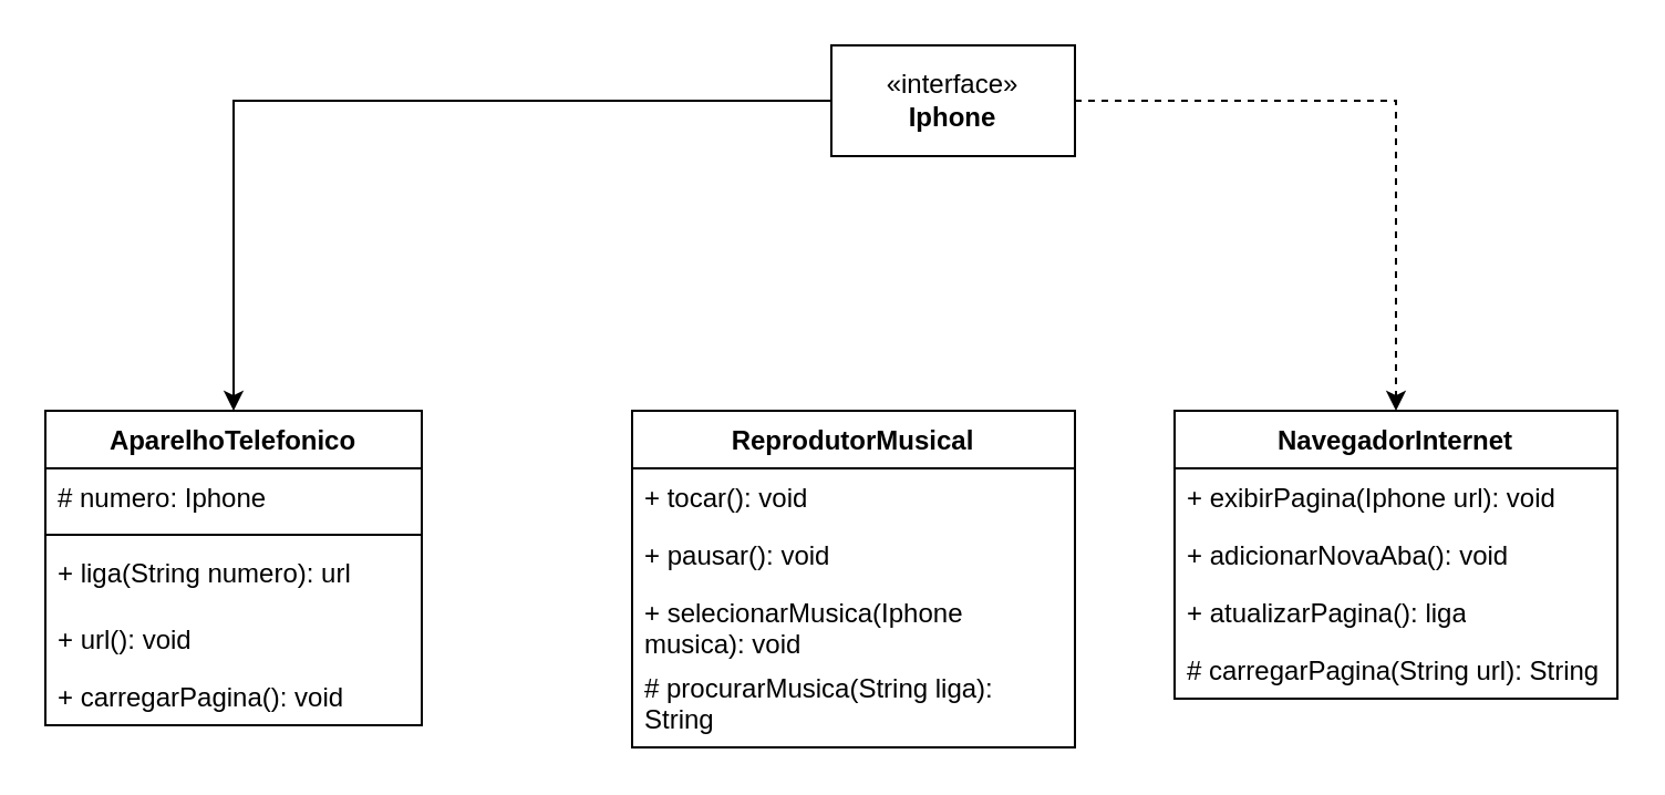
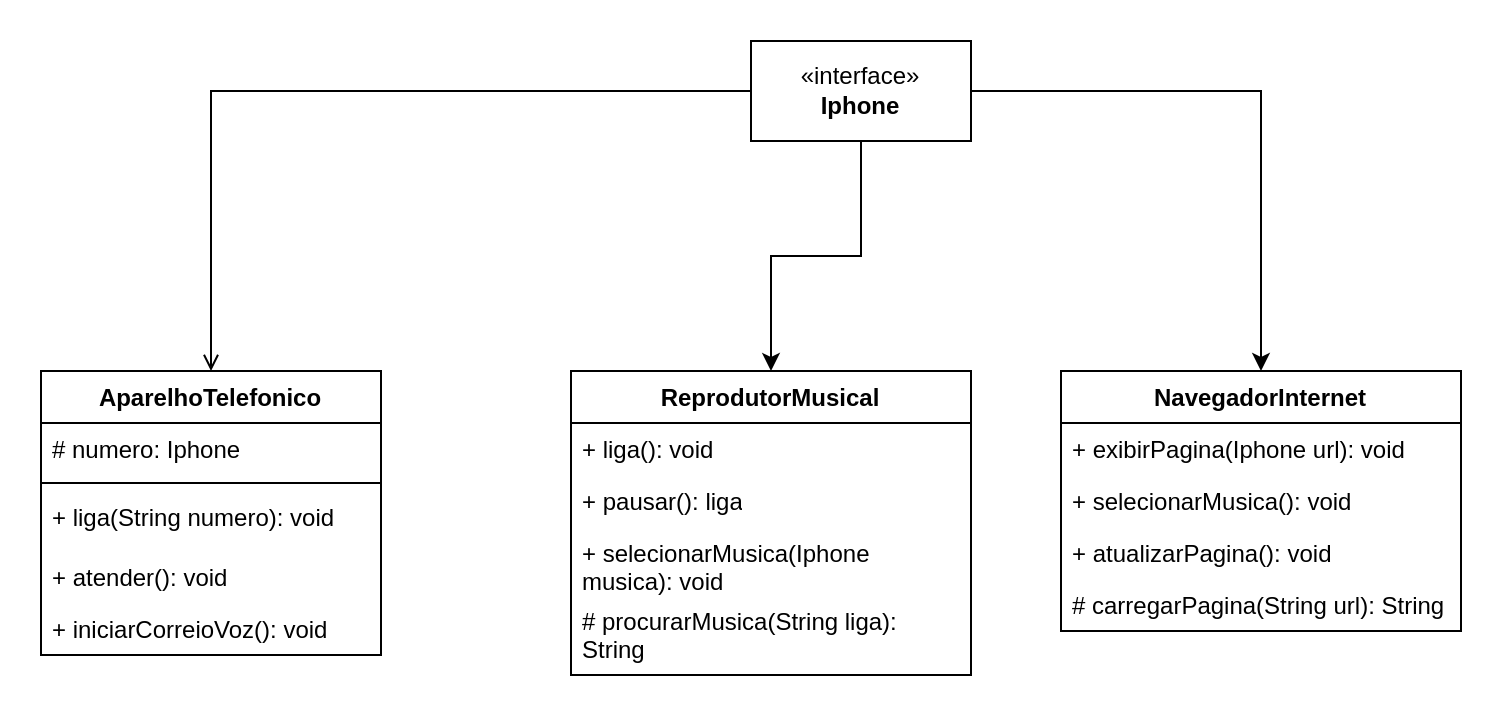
  <mxCell id="0" />
  <mxCell id="1" parent="0" />
- <mxCell id="2" style="edgeStyle=orthogonalEdgeStyle;rounded=0;orthogonalLoop=1;jettySize=auto;html=1;entryX=0.5;entryY=0;entryDx=0;entryDy=0;" edge="1" parent="1" source="5" target="11"><mxGeometry relative="1" as="geometry" /></mxCell>
- <mxCell id="4" style="edgeStyle=orthogonalEdgeStyle;rounded=0;orthogonalLoop=1;jettySize=auto;html=1;exitX=1;exitY=0.5;exitDx=0;exitDy=0;entryX=0.5;entryY=0;entryDx=0;entryDy=0;dashed=1;" edge="1" parent="1" source="5" target="17"><mxGeometry relative="1" as="geometry" /></mxCell>
+ <mxCell id="2" style="edgeStyle=orthogonalEdgeStyle;rounded=0;orthogonalLoop=1;jettySize=auto;html=1;entryX=0.5;entryY=0;entryDx=0;entryDy=0;endArrow=open;" edge="1" parent="1" source="5" target="11"><mxGeometry relative="1" as="geometry" /></mxCell>
+ <mxCell id="3" style="edgeStyle=orthogonalEdgeStyle;rounded=0;orthogonalLoop=1;jettySize=auto;html=1;exitX=0.5;exitY=1;exitDx=0;exitDy=0;entryX=0.5;entryY=0;entryDx=0;entryDy=0;" edge="1" parent="1" source="5" target="6"><mxGeometry relative="1" as="geometry" /></mxCell>
+ <mxCell id="4" style="edgeStyle=orthogonalEdgeStyle;rounded=0;orthogonalLoop=1;jettySize=auto;html=1;exitX=1;exitY=0.5;exitDx=0;exitDy=0;entryX=0.5;entryY=0;entryDx=0;entryDy=0;" edge="1" parent="1" source="5" target="17"><mxGeometry relative="1" as="geometry" /></mxCell>
  <mxCell id="5" value="«interface»&lt;br&gt;&lt;b&gt;Iphone&lt;/b&gt;" style="html=1;whiteSpace=wrap;" vertex="1" parent="1"><mxGeometry x="375" y="20" width="110" height="50" as="geometry" /></mxCell>
  <mxCell id="6" value="ReprodutorMusical" style="swimlane;fontStyle=1;align=center;verticalAlign=top;childLayout=stackLayout;horizontal=1;startSize=26;horizontalStack=0;resizeParent=1;resizeParentMax=0;resizeLast=0;collapsible=1;marginBottom=0;whiteSpace=wrap;html=1;" vertex="1" parent="1"><mxGeometry x="285" y="185" width="200" height="152" as="geometry" /></mxCell>
- <mxCell id="7" value="+ tocar(): void" style="text;strokeColor=none;fillColor=none;align=left;verticalAlign=top;spacingLeft=4;spacingRight=4;overflow=hidden;rotatable=0;points=[[0,0.5],[1,0.5]];portConstraint=eastwest;whiteSpace=wrap;html=1;" vertex="1" parent="6"><mxGeometry y="26" width="200" height="26" as="geometry" /></mxCell>
- <mxCell id="8" value="+ pausar(): void" style="text;strokeColor=none;fillColor=none;align=left;verticalAlign=top;spacingLeft=4;spacingRight=4;overflow=hidden;rotatable=0;points=[[0,0.5],[1,0.5]];portConstraint=eastwest;whiteSpace=wrap;html=1;" vertex="1" parent="6"><mxGeometry y="52" width="200" height="26" as="geometry" /></mxCell>
+ <mxCell id="7" value="+ liga(): void" style="text;strokeColor=none;fillColor=none;align=left;verticalAlign=top;spacingLeft=4;spacingRight=4;overflow=hidden;rotatable=0;points=[[0,0.5],[1,0.5]];portConstraint=eastwest;whiteSpace=wrap;html=1;" vertex="1" parent="6"><mxGeometry y="26" width="200" height="26" as="geometry" /></mxCell>
+ <mxCell id="8" value="+ pausar(): liga" style="text;strokeColor=none;fillColor=none;align=left;verticalAlign=top;spacingLeft=4;spacingRight=4;overflow=hidden;rotatable=0;points=[[0,0.5],[1,0.5]];portConstraint=eastwest;whiteSpace=wrap;html=1;" vertex="1" parent="6"><mxGeometry y="52" width="200" height="26" as="geometry" /></mxCell>
  <mxCell id="9" value="+ selecionarMusica(Iphone musica): void" style="text;strokeColor=none;fillColor=none;align=left;verticalAlign=top;spacingLeft=4;spacingRight=4;overflow=hidden;rotatable=0;points=[[0,0.5],[1,0.5]];portConstraint=eastwest;whiteSpace=wrap;html=1;" vertex="1" parent="6"><mxGeometry y="78" width="200" height="34" as="geometry" /></mxCell>
  <mxCell id="10" value="# procurarMusica(String liga): String" style="text;strokeColor=none;fillColor=none;align=left;verticalAlign=top;spacingLeft=4;spacingRight=4;overflow=hidden;rotatable=0;points=[[0,0.5],[1,0.5]];portConstraint=eastwest;whiteSpace=wrap;html=1;" vertex="1" parent="6"><mxGeometry y="112" width="200" height="40" as="geometry" /></mxCell>
  <mxCell id="11" value="AparelhoTelefonico" style="swimlane;fontStyle=1;align=center;verticalAlign=top;childLayout=stackLayout;horizontal=1;startSize=26;horizontalStack=0;resizeParent=1;resizeParentMax=0;resizeLast=0;collapsible=1;marginBottom=0;whiteSpace=wrap;html=1;" vertex="1" parent="1"><mxGeometry x="20" y="185" width="170" height="142" as="geometry" /></mxCell>
  <mxCell id="12" value="# numero: Iphone" style="text;strokeColor=none;fillColor=none;align=left;verticalAlign=top;spacingLeft=4;spacingRight=4;overflow=hidden;rotatable=0;points=[[0,0.5],[1,0.5]];portConstraint=eastwest;whiteSpace=wrap;html=1;" vertex="1" parent="11"><mxGeometry y="26" width="170" height="26" as="geometry" /></mxCell>
  <mxCell id="13" value="" style="line;strokeWidth=1;fillColor=none;align=left;verticalAlign=middle;spacingTop=-1;spacingLeft=3;spacingRight=3;rotatable=0;labelPosition=right;points=[];portConstraint=eastwest;strokeColor=inherit;" vertex="1" parent="11"><mxGeometry y="52" width="170" height="8" as="geometry" /></mxCell>
- <mxCell id="14" value="+ liga(String numero): url" style="text;strokeColor=none;fillColor=none;align=left;verticalAlign=top;spacingLeft=4;spacingRight=4;overflow=hidden;rotatable=0;points=[[0,0.5],[1,0.5]];portConstraint=eastwest;whiteSpace=wrap;html=1;" vertex="1" parent="11"><mxGeometry y="60" width="170" height="30" as="geometry" /></mxCell>
- <mxCell id="15" value="+ url(): void" style="text;strokeColor=none;fillColor=none;align=left;verticalAlign=top;spacingLeft=4;spacingRight=4;overflow=hidden;rotatable=0;points=[[0,0.5],[1,0.5]];portConstraint=eastwest;whiteSpace=wrap;html=1;" vertex="1" parent="11"><mxGeometry y="90" width="170" height="26" as="geometry" /></mxCell>
- <mxCell id="16" value="+ carregarPagina(): void" style="text;strokeColor=none;fillColor=none;align=left;verticalAlign=top;spacingLeft=4;spacingRight=4;overflow=hidden;rotatable=0;points=[[0,0.5],[1,0.5]];portConstraint=eastwest;whiteSpace=wrap;html=1;" vertex="1" parent="11"><mxGeometry y="116" width="170" height="26" as="geometry" /></mxCell>
+ <mxCell id="14" value="+ liga(String numero): void" style="text;strokeColor=none;fillColor=none;align=left;verticalAlign=top;spacingLeft=4;spacingRight=4;overflow=hidden;rotatable=0;points=[[0,0.5],[1,0.5]];portConstraint=eastwest;whiteSpace=wrap;html=1;" vertex="1" parent="11"><mxGeometry y="60" width="170" height="30" as="geometry" /></mxCell>
+ <mxCell id="15" value="+ atender(): void" style="text;strokeColor=none;fillColor=none;align=left;verticalAlign=top;spacingLeft=4;spacingRight=4;overflow=hidden;rotatable=0;points=[[0,0.5],[1,0.5]];portConstraint=eastwest;whiteSpace=wrap;html=1;" vertex="1" parent="11"><mxGeometry y="90" width="170" height="26" as="geometry" /></mxCell>
+ <mxCell id="16" value="+ iniciarCorreioVoz(): void" style="text;strokeColor=none;fillColor=none;align=left;verticalAlign=top;spacingLeft=4;spacingRight=4;overflow=hidden;rotatable=0;points=[[0,0.5],[1,0.5]];portConstraint=eastwest;whiteSpace=wrap;html=1;" vertex="1" parent="11"><mxGeometry y="116" width="170" height="26" as="geometry" /></mxCell>
  <mxCell id="17" value="NavegadorInternet" style="swimlane;fontStyle=1;align=center;verticalAlign=top;childLayout=stackLayout;horizontal=1;startSize=26;horizontalStack=0;resizeParent=1;resizeParentMax=0;resizeLast=0;collapsible=1;marginBottom=0;whiteSpace=wrap;html=1;" vertex="1" parent="1"><mxGeometry x="530" y="185" width="200" height="130" as="geometry" /></mxCell>
  <mxCell id="18" value="+ exibirPagina(Iphone url): void" style="text;strokeColor=none;fillColor=none;align=left;verticalAlign=top;spacingLeft=4;spacingRight=4;overflow=hidden;rotatable=0;points=[[0,0.5],[1,0.5]];portConstraint=eastwest;whiteSpace=wrap;html=1;" vertex="1" parent="17"><mxGeometry y="26" width="200" height="26" as="geometry" /></mxCell>
- <mxCell id="19" value="+ adicionarNovaAba(): void" style="text;strokeColor=none;fillColor=none;align=left;verticalAlign=top;spacingLeft=4;spacingRight=4;overflow=hidden;rotatable=0;points=[[0,0.5],[1,0.5]];portConstraint=eastwest;whiteSpace=wrap;html=1;" vertex="1" parent="17"><mxGeometry y="52" width="200" height="26" as="geometry" /></mxCell>
- <mxCell id="20" value="+ atualizarPagina(): liga" style="text;strokeColor=none;fillColor=none;align=left;verticalAlign=top;spacingLeft=4;spacingRight=4;overflow=hidden;rotatable=0;points=[[0,0.5],[1,0.5]];portConstraint=eastwest;whiteSpace=wrap;html=1;" vertex="1" parent="17"><mxGeometry y="78" width="200" height="26" as="geometry" /></mxCell>
+ <mxCell id="19" value="+ selecionarMusica(): void" style="text;strokeColor=none;fillColor=none;align=left;verticalAlign=top;spacingLeft=4;spacingRight=4;overflow=hidden;rotatable=0;points=[[0,0.5],[1,0.5]];portConstraint=eastwest;whiteSpace=wrap;html=1;" vertex="1" parent="17"><mxGeometry y="52" width="200" height="26" as="geometry" /></mxCell>
+ <mxCell id="20" value="+ atualizarPagina(): void" style="text;strokeColor=none;fillColor=none;align=left;verticalAlign=top;spacingLeft=4;spacingRight=4;overflow=hidden;rotatable=0;points=[[0,0.5],[1,0.5]];portConstraint=eastwest;whiteSpace=wrap;html=1;" vertex="1" parent="17"><mxGeometry y="78" width="200" height="26" as="geometry" /></mxCell>
  <mxCell id="21" value="# carregarPagina(String url): String" style="text;strokeColor=none;fillColor=none;align=left;verticalAlign=top;spacingLeft=4;spacingRight=4;overflow=hidden;rotatable=0;points=[[0,0.5],[1,0.5]];portConstraint=eastwest;whiteSpace=wrap;html=1;" vertex="1" parent="17"><mxGeometry y="104" width="200" height="26" as="geometry" /></mxCell>
